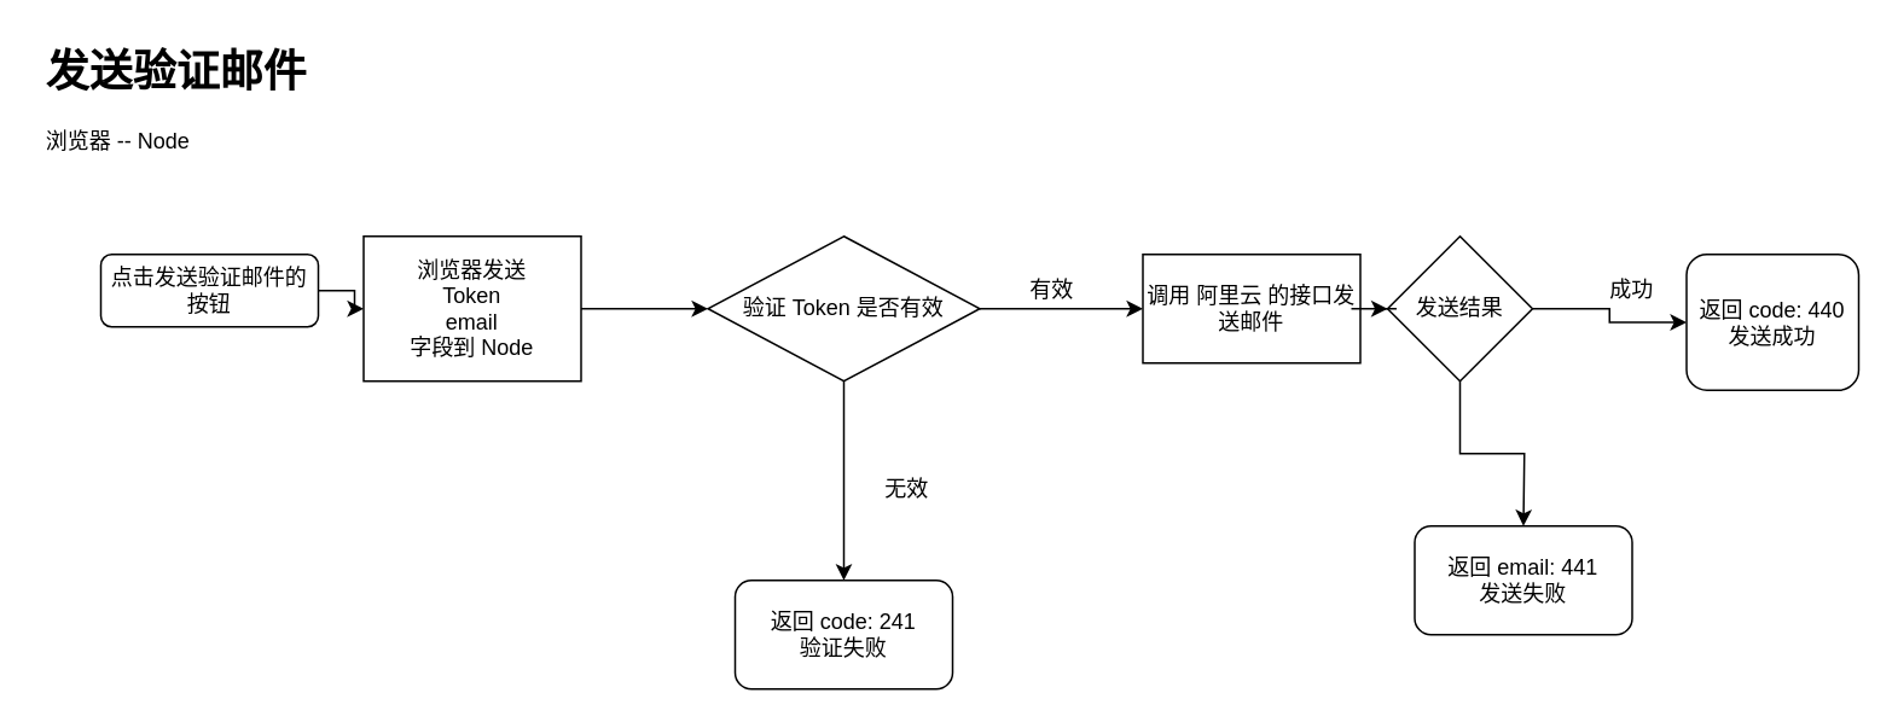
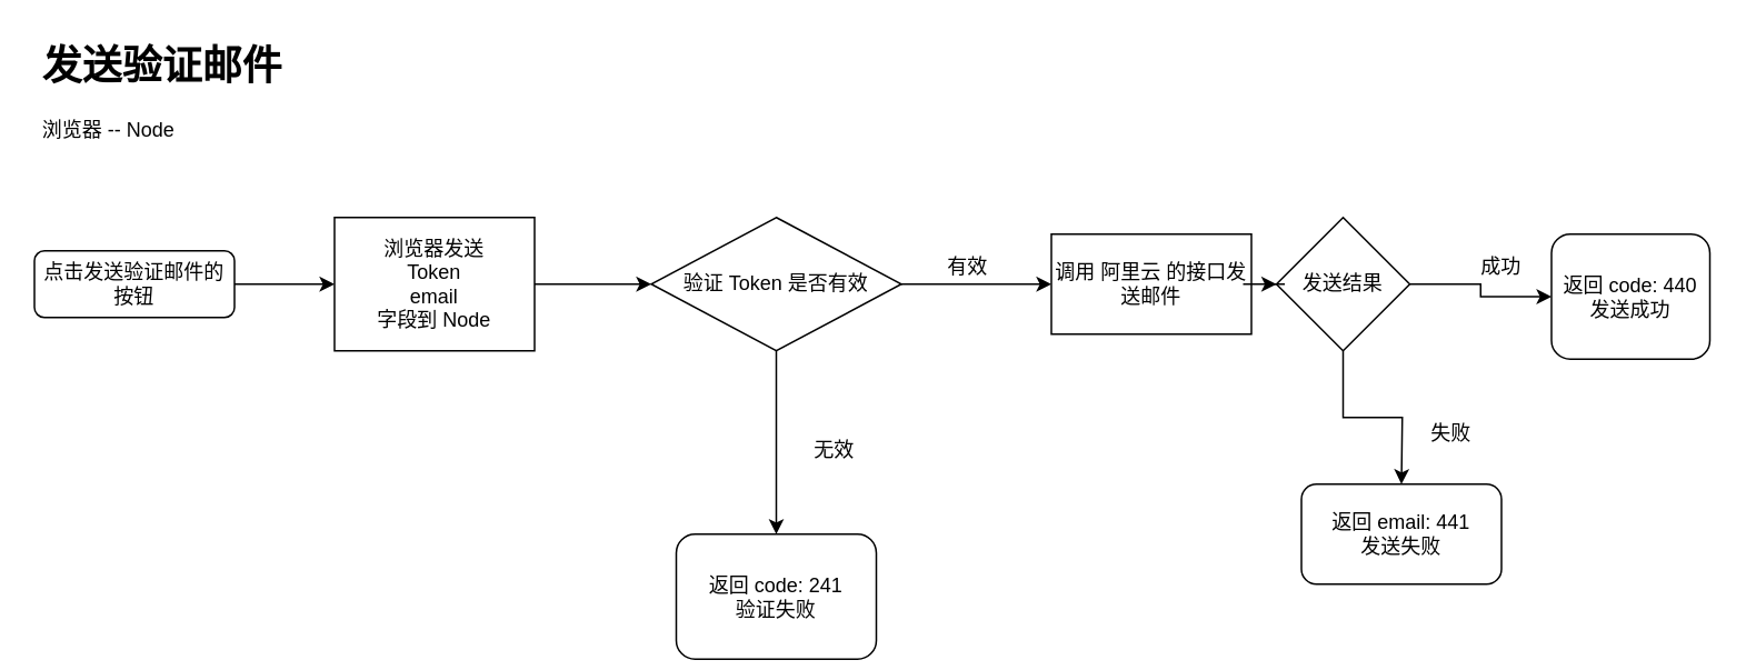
  <mxCell id="0" />
  <mxCell id="1" parent="0" />
  <mxCell id="2" value="&lt;h1&gt;发送验证邮件&lt;/h1&gt;&lt;p&gt;浏览器 -- Node&lt;/p&gt;" style="text;html=1;strokeColor=none;fillColor=none;spacing=5;spacingTop=-20;whiteSpace=wrap;overflow=hidden;rounded=0;" vertex="1" parent="1"><mxGeometry x="20" y="20" width="190" height="80" as="geometry" /></mxCell>
  <mxCell id="3" style="edgeStyle=orthogonalEdgeStyle;rounded=0;orthogonalLoop=1;jettySize=auto;html=1;entryX=0;entryY=0.5;entryDx=0;entryDy=0;" edge="1" parent="1" source="4" target="6"><mxGeometry relative="1" as="geometry" /></mxCell>
- <mxCell id="4" value="点击发送验证邮件的按钮" style="rounded=1;whiteSpace=wrap;html=1;" vertex="1" parent="1"><mxGeometry x="55" y="140" width="120" height="40" as="geometry" /></mxCell>
+ <mxCell id="4" value="点击发送验证邮件的按钮" style="rounded=1;whiteSpace=wrap;html=1;" vertex="1" parent="1"><mxGeometry x="20" y="150" width="120" height="40" as="geometry" /></mxCell>
  <mxCell id="5" style="edgeStyle=orthogonalEdgeStyle;rounded=0;orthogonalLoop=1;jettySize=auto;html=1;entryX=0;entryY=0.5;entryDx=0;entryDy=0;" edge="1" parent="1" source="6" target="9"><mxGeometry relative="1" as="geometry" /></mxCell>
  <mxCell id="6" value="浏览器发送 &lt;br&gt;Token &lt;br&gt;email&lt;br&gt;字段到 Node" style="rounded=0;whiteSpace=wrap;html=1;" vertex="1" parent="1"><mxGeometry x="200" y="130" width="120" height="80" as="geometry" /></mxCell>
  <mxCell id="7" style="edgeStyle=orthogonalEdgeStyle;rounded=0;orthogonalLoop=1;jettySize=auto;html=1;" edge="1" parent="1" source="9"><mxGeometry relative="1" as="geometry"><mxPoint x="630" y="170" as="targetPoint" /></mxGeometry></mxCell>
  <mxCell id="8" style="edgeStyle=orthogonalEdgeStyle;rounded=0;orthogonalLoop=1;jettySize=auto;html=1;entryX=0.5;entryY=0;entryDx=0;entryDy=0;" edge="1" parent="1" source="9" target="12"><mxGeometry relative="1" as="geometry"><mxPoint x="525" y="300" as="targetPoint" /><Array as="points"><mxPoint x="465" y="300" /></Array></mxGeometry></mxCell>
  <mxCell id="9" value="验证 Token 是否有效" style="rhombus;whiteSpace=wrap;html=1;" vertex="1" parent="1"><mxGeometry x="390" y="130" width="150" height="80" as="geometry" /></mxCell>
  <mxCell id="10" value="无效" style="text;html=1;strokeColor=none;fillColor=none;align=center;verticalAlign=middle;whiteSpace=wrap;rounded=0;" vertex="1" parent="1"><mxGeometry x="460" y="260" width="80" height="20" as="geometry" /></mxCell>
  <mxCell id="11" value="有效" style="text;html=1;strokeColor=none;fillColor=none;align=center;verticalAlign=middle;whiteSpace=wrap;rounded=0;" vertex="1" parent="1"><mxGeometry x="540" y="150" width="80" height="20" as="geometry" /></mxCell>
- <mxCell id="12" value="返回 code: 241&lt;br&gt;验证失败" style="rounded=1;whiteSpace=wrap;html=1;" vertex="1" parent="1"><mxGeometry x="405" y="320" width="120" height="60" as="geometry" /></mxCell>
+ <mxCell id="12" value="返回 code: 241&lt;br&gt;验证失败" style="rounded=1;whiteSpace=wrap;html=1;" vertex="1" parent="1"><mxGeometry x="405" y="320" width="120" height="75" as="geometry" /></mxCell>
  <mxCell id="13" value="返回 code: 440&lt;br&gt;发送成功" style="rounded=1;whiteSpace=wrap;html=1;" vertex="1" parent="1"><mxGeometry x="930" y="140" width="95" height="75" as="geometry" /></mxCell>
  <mxCell id="14" style="edgeStyle=orthogonalEdgeStyle;rounded=0;orthogonalLoop=1;jettySize=auto;html=1;entryX=0;entryY=0.5;entryDx=0;entryDy=0;" edge="1" parent="1" source="17" target="13"><mxGeometry relative="1" as="geometry" /></mxCell>
  <mxCell id="15" value="调用 阿里云 的接口发送邮件" style="rounded=0;whiteSpace=wrap;html=1;" vertex="1" parent="1"><mxGeometry x="630" y="140" width="120" height="60" as="geometry" /></mxCell>
  <mxCell id="16" style="edgeStyle=orthogonalEdgeStyle;rounded=0;orthogonalLoop=1;jettySize=auto;html=1;" edge="1" parent="1" source="17"><mxGeometry relative="1" as="geometry"><mxPoint x="840" y="290" as="targetPoint" /></mxGeometry></mxCell>
  <mxCell id="17" value="发送结果" style="rhombus;whiteSpace=wrap;html=1;" vertex="1" parent="1"><mxGeometry x="765" y="130" width="80" height="80" as="geometry" /></mxCell>
  <mxCell id="18" style="edgeStyle=orthogonalEdgeStyle;rounded=0;orthogonalLoop=1;jettySize=auto;html=1;entryX=0;entryY=0.5;entryDx=0;entryDy=0;" edge="1" parent="1" source="15" target="17"><mxGeometry relative="1" as="geometry"><mxPoint x="750" y="170" as="sourcePoint" /><mxPoint x="930" y="170" as="targetPoint" /></mxGeometry></mxCell>
  <mxCell id="19" value="成功" style="text;html=1;strokeColor=none;fillColor=none;align=center;verticalAlign=middle;whiteSpace=wrap;rounded=0;" vertex="1" parent="1"><mxGeometry x="880" y="150" width="40" height="20" as="geometry" /></mxCell>
+ <mxCell id="20" value="失败" style="text;html=1;strokeColor=none;fillColor=none;align=center;verticalAlign=middle;whiteSpace=wrap;rounded=0;" vertex="1" parent="1"><mxGeometry x="850" y="250" width="40" height="20" as="geometry" /></mxCell>
  <mxCell id="21" value="返回 email: 441&lt;br&gt;发送失败" style="rounded=1;whiteSpace=wrap;html=1;" vertex="1" parent="1"><mxGeometry x="780" y="290" width="120" height="60" as="geometry" /></mxCell>
